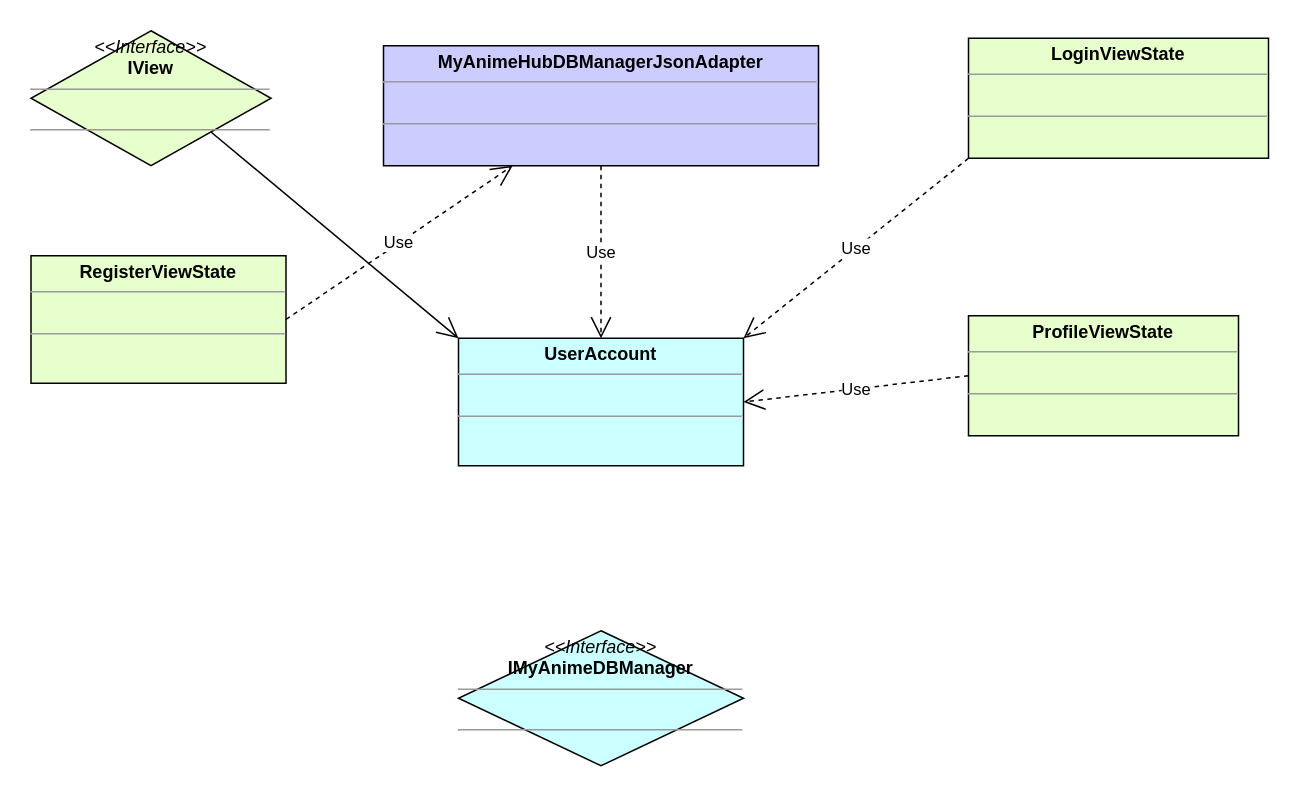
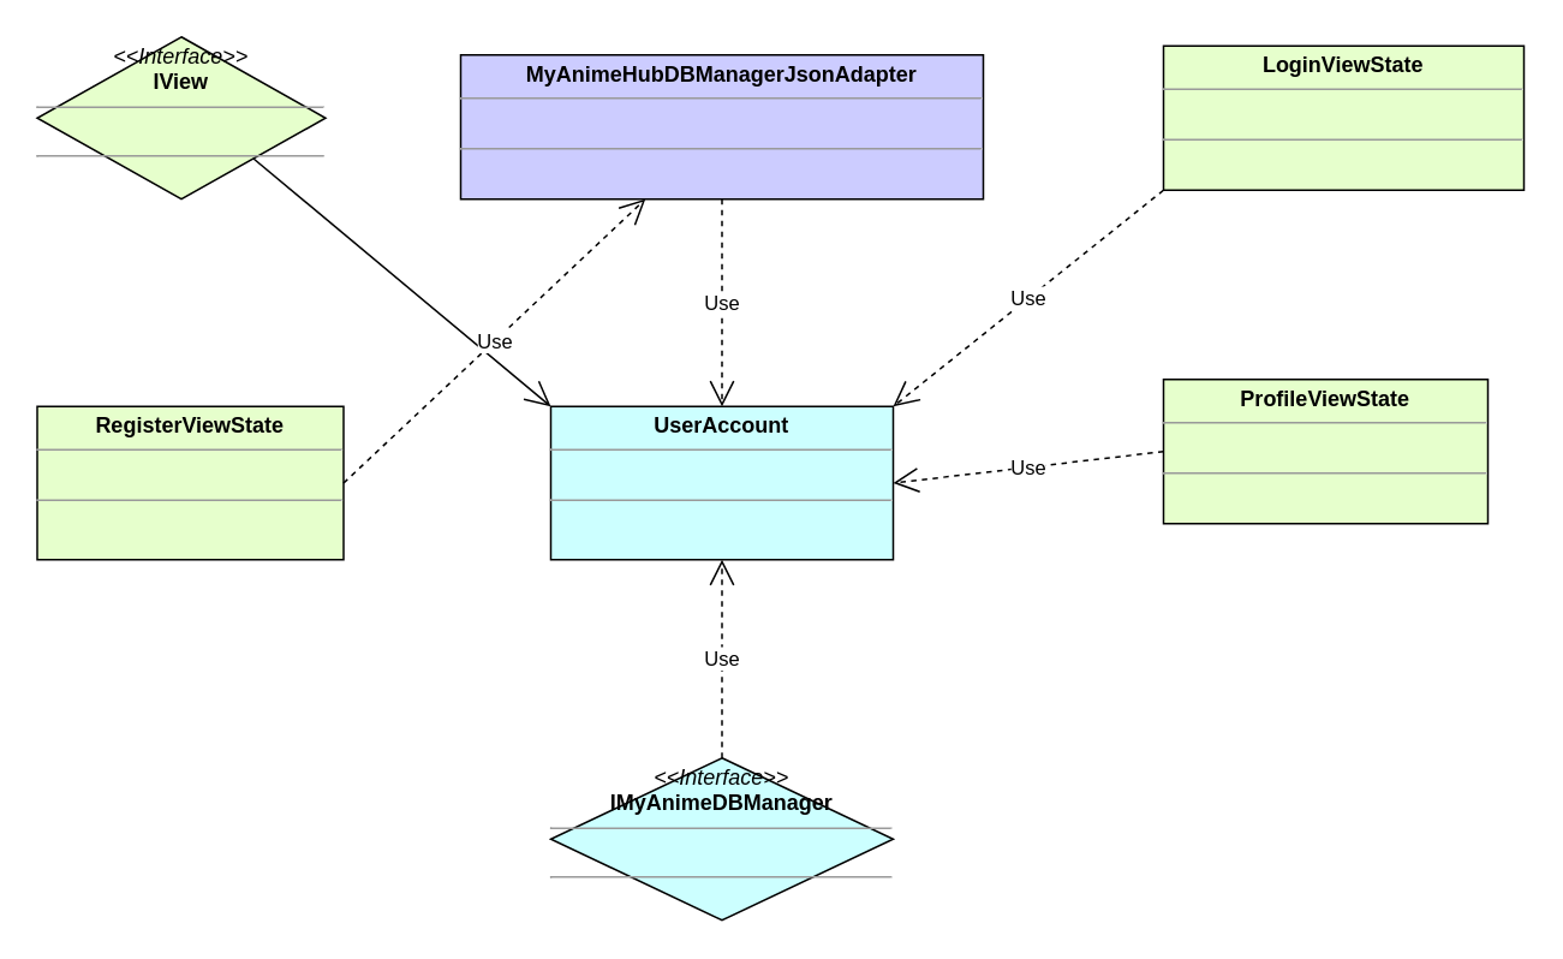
  <mxCell id="0" />
  <mxCell id="1" parent="0" />
  <mxCell id="2" value="&lt;p style=&quot;margin: 0px ; margin-top: 4px ; text-align: center&quot;&gt;&lt;i&gt;&amp;lt;&amp;lt;Interface&amp;gt;&amp;gt;&lt;/i&gt;&lt;br&gt;&lt;b&gt;IMyAnimeDBManager&lt;/b&gt;&lt;/p&gt;&lt;hr size=&quot;1&quot;&gt;&lt;p style=&quot;margin: 0px ; margin-left: 4px&quot;&gt;&lt;br&gt;&lt;/p&gt;&lt;hr size=&quot;1&quot;&gt;&lt;p style=&quot;margin: 0px 0px 0px 4px&quot;&gt;&lt;br&gt;&lt;/p&gt;" style="rhombus;verticalAlign=top;align=left;overflow=fill;fontSize=12;fontFamily=Helvetica;html=1;fillColor=#CCFFFF;" vertex="1" parent="1"><mxGeometry x="305" y="420" width="190" height="90" as="geometry" /></mxCell>
  <mxCell id="3" value="&lt;p style=&quot;margin: 0px ; margin-top: 4px ; text-align: center&quot;&gt;&lt;b&gt;MyAnimeHubDBManagerJsonAdapter&lt;/b&gt;&lt;/p&gt;&lt;hr size=&quot;1&quot;&gt;&lt;p style=&quot;margin: 0px ; margin-left: 4px&quot;&gt;&lt;br&gt;&lt;/p&gt;&lt;hr size=&quot;1&quot;&gt;&lt;p style=&quot;margin: 0px 0px 0px 4px&quot;&gt;&lt;br&gt;&lt;/p&gt;" style="verticalAlign=top;align=left;overflow=fill;fontSize=12;fontFamily=Helvetica;html=1;fillColor=#CCCCFF;" vertex="1" parent="1"><mxGeometry x="255" y="30" width="290" height="80" as="geometry" /></mxCell>
  <mxCell id="4" value="&lt;p style=&quot;margin: 0px ; margin-top: 4px ; text-align: center&quot;&gt;&lt;b&gt;UserAccount&lt;/b&gt;&lt;/p&gt;&lt;hr size=&quot;1&quot;&gt;&lt;p style=&quot;margin: 0px ; margin-left: 4px&quot;&gt;&lt;br&gt;&lt;/p&gt;&lt;hr size=&quot;1&quot;&gt;&lt;p style=&quot;margin: 0px ; margin-left: 4px&quot;&gt;&lt;br&gt;&lt;/p&gt;" style="verticalAlign=top;align=left;overflow=fill;fontSize=12;fontFamily=Helvetica;html=1;fillColor=#CCFFFF;" vertex="1" parent="1"><mxGeometry x="305" y="225" width="190" height="85" as="geometry" /></mxCell>
  <mxCell id="5" value="&lt;p style=&quot;margin: 0px ; margin-top: 4px ; text-align: center&quot;&gt;&lt;i&gt;&amp;lt;&amp;lt;Interface&amp;gt;&amp;gt;&lt;/i&gt;&lt;br&gt;&lt;b&gt;IView&lt;/b&gt;&lt;/p&gt;&lt;hr size=&quot;1&quot;&gt;&lt;p style=&quot;margin: 0px ; margin-left: 4px&quot;&gt;&lt;br&gt;&lt;/p&gt;&lt;hr size=&quot;1&quot;&gt;&lt;p style=&quot;margin: 0px 0px 0px 4px&quot;&gt;&lt;br&gt;&lt;/p&gt;" style="rhombus;verticalAlign=top;align=left;overflow=fill;fontSize=12;fontFamily=Helvetica;html=1;fillColor=#E6FFCC;" vertex="1" parent="1"><mxGeometry x="20" y="20" width="160" height="90" as="geometry" /></mxCell>
  <mxCell id="6" value="&lt;p style=&quot;margin: 0px ; margin-top: 4px ; text-align: center&quot;&gt;&lt;b&gt;LoginViewState&lt;/b&gt;&lt;/p&gt;&lt;hr size=&quot;1&quot;&gt;&lt;p style=&quot;margin: 0px 0px 0px 4px&quot;&gt;&lt;br&gt;&lt;/p&gt;&lt;hr size=&quot;1&quot;&gt;&lt;p style=&quot;margin: 0px 0px 0px 4px&quot;&gt;&lt;br&gt;&lt;/p&gt;" style="verticalAlign=top;align=left;overflow=fill;fontSize=12;fontFamily=Helvetica;html=1;strokeColor=default;fillColor=#E6FFCC;" vertex="1" parent="1"><mxGeometry x="645" y="25" width="200" height="80" as="geometry" /></mxCell>
- <mxCell id="7" value="&lt;p style=&quot;margin: 0px ; margin-top: 4px ; text-align: center&quot;&gt;&lt;b&gt;RegisterViewState&lt;/b&gt;&lt;/p&gt;&lt;hr size=&quot;1&quot;&gt;&lt;p style=&quot;margin: 0px 0px 0px 4px&quot;&gt;&lt;br&gt;&lt;/p&gt;&lt;hr size=&quot;1&quot;&gt;&lt;p style=&quot;margin: 0px 0px 0px 4px&quot;&gt;&lt;br&gt;&lt;/p&gt;" style="verticalAlign=top;align=left;overflow=fill;fontSize=12;fontFamily=Helvetica;html=1;strokeColor=default;fillColor=#E6FFCC;" vertex="1" parent="1"><mxGeometry x="20" y="170" width="170" height="85" as="geometry" /></mxCell>
+ <mxCell id="7" value="&lt;p style=&quot;margin: 0px ; margin-top: 4px ; text-align: center&quot;&gt;&lt;b&gt;RegisterViewState&lt;/b&gt;&lt;/p&gt;&lt;hr size=&quot;1&quot;&gt;&lt;p style=&quot;margin: 0px 0px 0px 4px&quot;&gt;&lt;br&gt;&lt;/p&gt;&lt;hr size=&quot;1&quot;&gt;&lt;p style=&quot;margin: 0px 0px 0px 4px&quot;&gt;&lt;br&gt;&lt;/p&gt;" style="verticalAlign=top;align=left;overflow=fill;fontSize=12;fontFamily=Helvetica;html=1;strokeColor=default;fillColor=#E6FFCC;" vertex="1" parent="1"><mxGeometry x="20" y="225" width="170" height="85" as="geometry" /></mxCell>
  <mxCell id="8" value="&lt;p style=&quot;margin: 0px ; margin-top: 4px ; text-align: center&quot;&gt;&lt;b&gt;ProfileViewState&lt;/b&gt;&lt;/p&gt;&lt;hr size=&quot;1&quot;&gt;&lt;p style=&quot;margin: 0px 0px 0px 4px&quot;&gt;&lt;br&gt;&lt;/p&gt;&lt;hr size=&quot;1&quot;&gt;&lt;p style=&quot;margin: 0px 0px 0px 4px&quot;&gt;&lt;br&gt;&lt;/p&gt;" style="verticalAlign=top;align=left;overflow=fill;fontSize=12;fontFamily=Helvetica;html=1;strokeColor=default;fillColor=#E6FFCC;" vertex="1" parent="1"><mxGeometry x="645" y="210" width="180" height="80" as="geometry" /></mxCell>
  <mxCell id="9" value="" style="endArrow=open;endFill=1;endSize=12;html=1;rounded=0;entryX=0;entryY=0;entryDx=0;entryDy=0;exitX=1;exitY=1;exitDx=0;exitDy=0;" edge="1" parent="1" source="5" target="4"><mxGeometry width="160" relative="1" as="geometry"><mxPoint x="455" y="270" as="sourcePoint" /><mxPoint x="615" y="270" as="targetPoint" /></mxGeometry></mxCell>
  <mxCell id="10" value="Use" style="endArrow=open;endSize=12;dashed=1;html=1;rounded=0;exitX=1;exitY=0.5;exitDx=0;exitDy=0;" edge="1" parent="1" source="7" target="3"><mxGeometry width="160" relative="1" as="geometry"><mxPoint x="455" y="270" as="sourcePoint" /><mxPoint x="615" y="270" as="targetPoint" /></mxGeometry></mxCell>
+ <mxCell id="11" value="Use" style="endArrow=open;endSize=12;dashed=1;html=1;rounded=0;entryX=0.5;entryY=1;entryDx=0;entryDy=0;exitX=0.5;exitY=0;exitDx=0;exitDy=0;" edge="1" parent="1" source="2" target="4"><mxGeometry width="160" relative="1" as="geometry"><mxPoint x="455" y="270" as="sourcePoint" /><mxPoint x="615" y="270" as="targetPoint" /></mxGeometry></mxCell>
  <mxCell id="12" value="Use" style="endArrow=open;endSize=12;dashed=1;html=1;rounded=0;entryX=1;entryY=0.5;entryDx=0;entryDy=0;exitX=0;exitY=0.5;exitDx=0;exitDy=0;" edge="1" parent="1" source="8" target="4"><mxGeometry width="160" relative="1" as="geometry"><mxPoint x="455" y="270" as="sourcePoint" /><mxPoint x="615" y="270" as="targetPoint" /></mxGeometry></mxCell>
  <mxCell id="13" value="Use" style="endArrow=open;endSize=12;dashed=1;html=1;rounded=0;exitX=0;exitY=1;exitDx=0;exitDy=0;entryX=1;entryY=0;entryDx=0;entryDy=0;" edge="1" parent="1" source="6" target="4"><mxGeometry width="160" relative="1" as="geometry"><mxPoint x="455" y="270" as="sourcePoint" /><mxPoint x="615" y="270" as="targetPoint" /></mxGeometry></mxCell>
  <mxCell id="14" value="Use" style="endArrow=open;endSize=12;dashed=1;html=1;rounded=0;exitX=0.5;exitY=1;exitDx=0;exitDy=0;entryX=0.5;entryY=0;entryDx=0;entryDy=0;" edge="1" parent="1" source="3" target="4"><mxGeometry width="160" relative="1" as="geometry"><mxPoint x="320" y="190" as="sourcePoint" /><mxPoint x="480" y="190" as="targetPoint" /></mxGeometry></mxCell>
